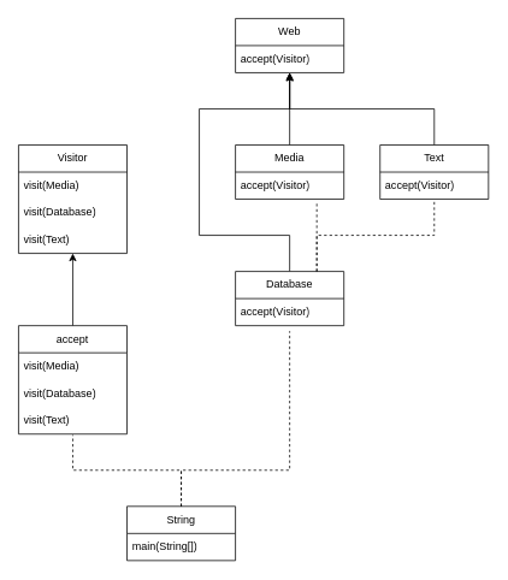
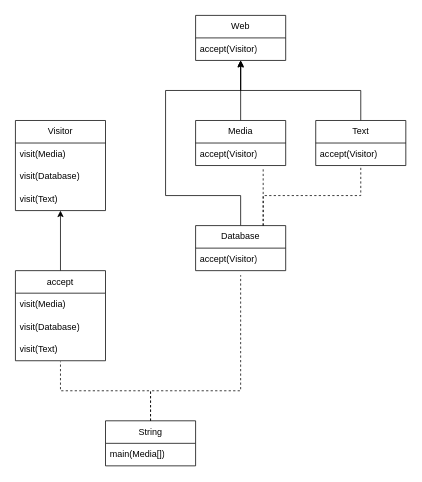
  <mxCell id="0" />
  <mxCell id="1" parent="0" />
  <mxCell id="2" value="Web" style="swimlane;fontStyle=0;childLayout=stackLayout;horizontal=1;startSize=30;horizontalStack=0;resizeParent=1;resizeParentMax=0;resizeLast=0;collapsible=1;marginBottom=0;whiteSpace=wrap;html=1;" vertex="1" parent="1"><mxGeometry x="260" y="20" width="120" height="60" as="geometry" /></mxCell>
  <mxCell id="3" value="accept(Visitor)" style="text;strokeColor=none;fillColor=none;align=left;verticalAlign=middle;spacingLeft=4;spacingRight=4;overflow=hidden;points=[[0,0.5],[1,0.5]];portConstraint=eastwest;rotatable=0;whiteSpace=wrap;html=1;" vertex="1" parent="2"><mxGeometry y="30" width="120" height="30" as="geometry" /></mxCell>
  <mxCell id="4" value="Visitor" style="swimlane;fontStyle=0;childLayout=stackLayout;horizontal=1;startSize=30;horizontalStack=0;resizeParent=1;resizeParentMax=0;resizeLast=0;collapsible=1;marginBottom=0;whiteSpace=wrap;html=1;" vertex="1" parent="1"><mxGeometry x="20" y="160" width="120" height="120" as="geometry" /></mxCell>
  <mxCell id="5" value="visit(Media)" style="text;strokeColor=none;fillColor=none;align=left;verticalAlign=middle;spacingLeft=4;spacingRight=4;overflow=hidden;points=[[0,0.5],[1,0.5]];portConstraint=eastwest;rotatable=0;whiteSpace=wrap;html=1;" vertex="1" parent="4"><mxGeometry y="30" width="120" height="30" as="geometry" /></mxCell>
  <mxCell id="6" value="visit(Database)" style="text;strokeColor=none;fillColor=none;align=left;verticalAlign=middle;spacingLeft=4;spacingRight=4;overflow=hidden;points=[[0,0.5],[1,0.5]];portConstraint=eastwest;rotatable=0;whiteSpace=wrap;html=1;" vertex="1" parent="4"><mxGeometry y="60" width="120" height="30" as="geometry" /></mxCell>
  <mxCell id="7" value="visit(Text)" style="text;strokeColor=none;fillColor=none;align=left;verticalAlign=middle;spacingLeft=4;spacingRight=4;overflow=hidden;points=[[0,0.5],[1,0.5]];portConstraint=eastwest;rotatable=0;whiteSpace=wrap;html=1;" vertex="1" parent="4"><mxGeometry y="90" width="120" height="30" as="geometry" /></mxCell>
  <mxCell id="8" style="edgeStyle=orthogonalEdgeStyle;rounded=0;orthogonalLoop=1;jettySize=auto;html=1;exitX=0.5;exitY=0;exitDx=0;exitDy=0;entryX=0.5;entryY=1;entryDx=0;entryDy=0;entryPerimeter=0;" edge="1" parent="1" source="9" target="7"><mxGeometry relative="1" as="geometry" /></mxCell>
  <mxCell id="9" value="accept" style="swimlane;fontStyle=0;childLayout=stackLayout;horizontal=1;startSize=30;horizontalStack=0;resizeParent=1;resizeParentMax=0;resizeLast=0;collapsible=1;marginBottom=0;whiteSpace=wrap;html=1;" vertex="1" parent="1"><mxGeometry x="20" y="360" width="120" height="120" as="geometry" /></mxCell>
  <mxCell id="10" value="visit(Media)" style="text;strokeColor=none;fillColor=none;align=left;verticalAlign=middle;spacingLeft=4;spacingRight=4;overflow=hidden;points=[[0,0.5],[1,0.5]];portConstraint=eastwest;rotatable=0;whiteSpace=wrap;html=1;" vertex="1" parent="9"><mxGeometry y="30" width="120" height="30" as="geometry" /></mxCell>
  <mxCell id="11" value="visit(Database)" style="text;strokeColor=none;fillColor=none;align=left;verticalAlign=middle;spacingLeft=4;spacingRight=4;overflow=hidden;points=[[0,0.5],[1,0.5]];portConstraint=eastwest;rotatable=0;whiteSpace=wrap;html=1;" vertex="1" parent="9"><mxGeometry y="60" width="120" height="30" as="geometry" /></mxCell>
  <mxCell id="12" value="visit(Text)" style="text;strokeColor=none;fillColor=none;align=left;verticalAlign=middle;spacingLeft=4;spacingRight=4;overflow=hidden;points=[[0,0.5],[1,0.5]];portConstraint=eastwest;rotatable=0;whiteSpace=wrap;html=1;" vertex="1" parent="9"><mxGeometry y="90" width="120" height="30" as="geometry" /></mxCell>
  <mxCell id="13" style="edgeStyle=orthogonalEdgeStyle;rounded=0;orthogonalLoop=1;jettySize=auto;html=1;exitX=0.5;exitY=0;exitDx=0;exitDy=0;entryX=0.5;entryY=1;entryDx=0;entryDy=0;entryPerimeter=0;" edge="1" parent="1" source="14" target="3"><mxGeometry relative="1" as="geometry" /></mxCell>
  <mxCell id="14" value="Media" style="swimlane;fontStyle=0;childLayout=stackLayout;horizontal=1;startSize=30;horizontalStack=0;resizeParent=1;resizeParentMax=0;resizeLast=0;collapsible=1;marginBottom=0;whiteSpace=wrap;html=1;" vertex="1" parent="1"><mxGeometry x="260" y="160" width="120" height="60" as="geometry" /></mxCell>
  <mxCell id="15" value="accept(Visitor)" style="text;strokeColor=none;fillColor=none;align=left;verticalAlign=middle;spacingLeft=4;spacingRight=4;overflow=hidden;points=[[0,0.5],[1,0.5]];portConstraint=eastwest;rotatable=0;whiteSpace=wrap;html=1;" vertex="1" parent="14"><mxGeometry y="30" width="120" height="30" as="geometry" /></mxCell>
  <mxCell id="16" style="edgeStyle=orthogonalEdgeStyle;rounded=0;orthogonalLoop=1;jettySize=auto;html=1;exitX=0.5;exitY=0;exitDx=0;exitDy=0;entryX=0.5;entryY=1.033;entryDx=0;entryDy=0;entryPerimeter=0;" edge="1" parent="1" source="17" target="3"><mxGeometry relative="1" as="geometry" /></mxCell>
  <mxCell id="17" value="Text" style="swimlane;fontStyle=0;childLayout=stackLayout;horizontal=1;startSize=30;horizontalStack=0;resizeParent=1;resizeParentMax=0;resizeLast=0;collapsible=1;marginBottom=0;whiteSpace=wrap;html=1;" vertex="1" parent="1"><mxGeometry x="420" y="160" width="120" height="60" as="geometry" /></mxCell>
  <mxCell id="18" value="accept(Visitor)" style="text;strokeColor=none;fillColor=none;align=left;verticalAlign=middle;spacingLeft=4;spacingRight=4;overflow=hidden;points=[[0,0.5],[1,0.5]];portConstraint=eastwest;rotatable=0;whiteSpace=wrap;html=1;" vertex="1" parent="17"><mxGeometry y="30" width="120" height="30" as="geometry" /></mxCell>
  <mxCell id="19" style="edgeStyle=orthogonalEdgeStyle;rounded=0;orthogonalLoop=1;jettySize=auto;html=1;exitX=0.5;exitY=0;exitDx=0;exitDy=0;entryX=0.5;entryY=1;entryDx=0;entryDy=0;entryPerimeter=0;" edge="1" parent="1" source="20" target="3"><mxGeometry relative="1" as="geometry"><Array as="points"><mxPoint x="320" y="260" /><mxPoint x="220" y="260" /><mxPoint x="220" y="120" /><mxPoint x="320" y="120" /></Array></mxGeometry></mxCell>
  <mxCell id="20" value="Database" style="swimlane;fontStyle=0;childLayout=stackLayout;horizontal=1;startSize=30;horizontalStack=0;resizeParent=1;resizeParentMax=0;resizeLast=0;collapsible=1;marginBottom=0;whiteSpace=wrap;html=1;" vertex="1" parent="1"><mxGeometry x="260" y="300" width="120" height="60" as="geometry" /></mxCell>
  <mxCell id="21" value="accept(Visitor)" style="text;strokeColor=none;fillColor=none;align=left;verticalAlign=middle;spacingLeft=4;spacingRight=4;overflow=hidden;points=[[0,0.5],[1,0.5]];portConstraint=eastwest;rotatable=0;whiteSpace=wrap;html=1;" vertex="1" parent="20"><mxGeometry y="30" width="120" height="30" as="geometry" /></mxCell>
  <mxCell id="22" value="String" style="swimlane;fontStyle=0;childLayout=stackLayout;horizontal=1;startSize=30;horizontalStack=0;resizeParent=1;resizeParentMax=0;resizeLast=0;collapsible=1;marginBottom=0;whiteSpace=wrap;html=1;" vertex="1" parent="1"><mxGeometry x="140" y="560" width="120" height="60" as="geometry" /></mxCell>
- <mxCell id="23" value="main(String[])" style="text;strokeColor=none;fillColor=none;align=left;verticalAlign=middle;spacingLeft=4;spacingRight=4;overflow=hidden;points=[[0,0.5],[1,0.5]];portConstraint=eastwest;rotatable=0;whiteSpace=wrap;html=1;" vertex="1" parent="22"><mxGeometry y="30" width="120" height="30" as="geometry" /></mxCell>
+ <mxCell id="23" value="main(Media[])" style="text;strokeColor=none;fillColor=none;align=left;verticalAlign=middle;spacingLeft=4;spacingRight=4;overflow=hidden;points=[[0,0.5],[1,0.5]];portConstraint=eastwest;rotatable=0;whiteSpace=wrap;html=1;" vertex="1" parent="22"><mxGeometry y="30" width="120" height="30" as="geometry" /></mxCell>
  <mxCell id="24" value="" style="endArrow=none;dashed=1;html=1;rounded=0;exitX=0.75;exitY=0;exitDx=0;exitDy=0;entryX=0.75;entryY=1.067;entryDx=0;entryDy=0;entryPerimeter=0;" edge="1" parent="1" source="20" target="15"><mxGeometry width="50" height="50" relative="1" as="geometry"><mxPoint x="290" y="300" as="sourcePoint" /><mxPoint x="340" y="250" as="targetPoint" /></mxGeometry></mxCell>
  <mxCell id="25" value="" style="endArrow=none;dashed=1;html=1;rounded=0;exitX=0.75;exitY=0;exitDx=0;exitDy=0;entryX=0.5;entryY=1.067;entryDx=0;entryDy=0;entryPerimeter=0;" edge="1" parent="1" source="20" target="18"><mxGeometry width="50" height="50" relative="1" as="geometry"><mxPoint x="360" y="310" as="sourcePoint" /><mxPoint x="360" y="232.01" as="targetPoint" /><Array as="points"><mxPoint x="350" y="260" /><mxPoint x="480" y="260" /></Array></mxGeometry></mxCell>
  <mxCell id="26" value="" style="endArrow=none;dashed=1;html=1;rounded=0;exitX=0.5;exitY=0;exitDx=0;exitDy=0;entryX=0.5;entryY=1.2;entryDx=0;entryDy=0;entryPerimeter=0;" edge="1" parent="1" source="22" target="21"><mxGeometry width="50" height="50" relative="1" as="geometry"><mxPoint x="360" y="310" as="sourcePoint" /><mxPoint x="490" y="232.01" as="targetPoint" /><Array as="points"><mxPoint x="200" y="520" /><mxPoint x="320" y="520" /></Array></mxGeometry></mxCell>
  <mxCell id="27" value="" style="endArrow=none;dashed=1;html=1;rounded=0;exitX=0.5;exitY=0;exitDx=0;exitDy=0;entryX=0.5;entryY=1.033;entryDx=0;entryDy=0;entryPerimeter=0;" edge="1" parent="1" source="22" target="12"><mxGeometry width="50" height="50" relative="1" as="geometry"><mxPoint x="210" y="570" as="sourcePoint" /><mxPoint x="330" y="376" as="targetPoint" /><Array as="points"><mxPoint x="200" y="520" /><mxPoint x="80" y="520" /></Array></mxGeometry></mxCell>
